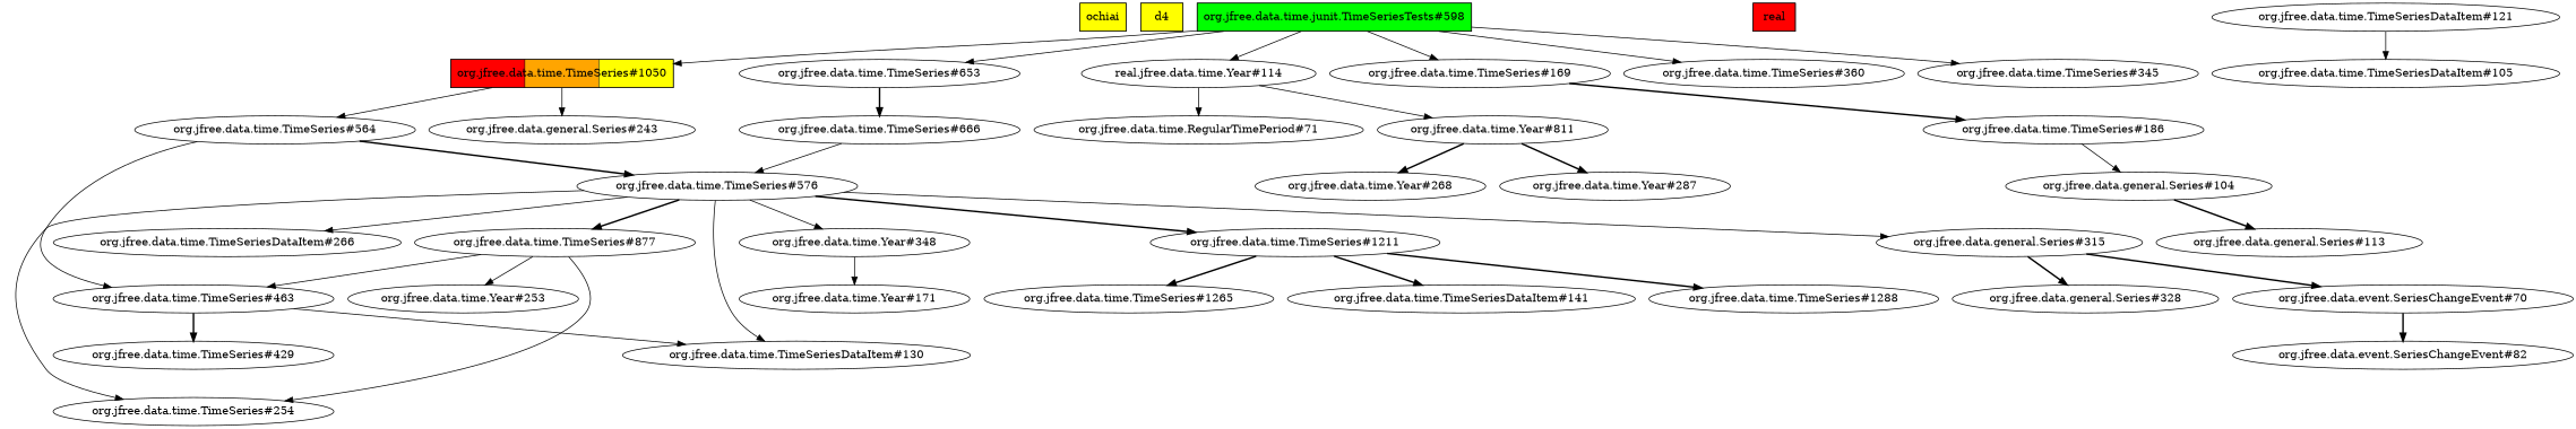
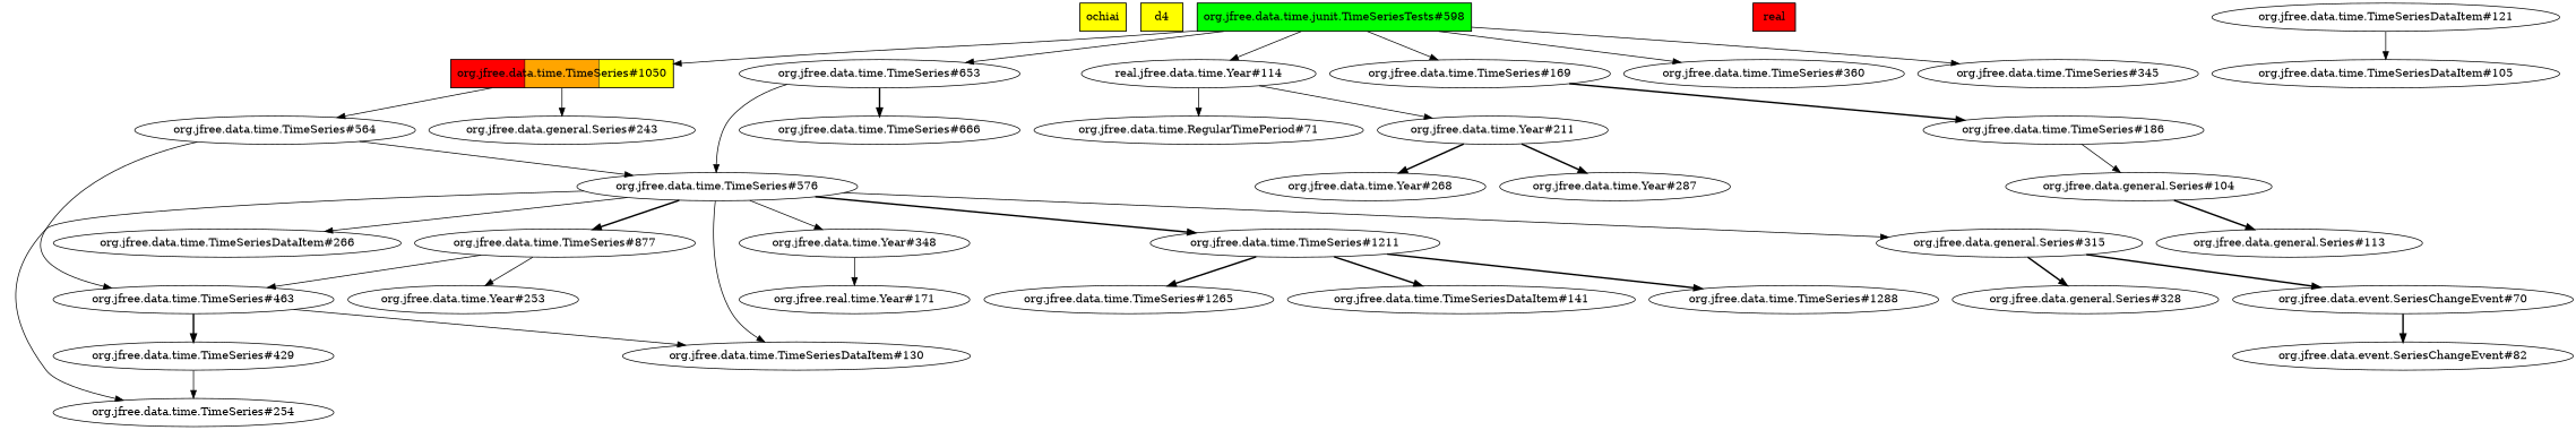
  digraph {
    ochiai [fillcolor=yellow shape=box style=striped]
    d4 [fillcolor=yellow shape=box style=striped]
    "org.jfree.data.time.TimeSeries#1050" [fillcolor="red:orange:yellow" shape=box style=striped]
    "org.jfree.data.general.Series#243"
    "org.jfree.data.time.TimeSeries#564"
    "org.jfree.data.time.TimeSeries#576"
    "org.jfree.data.time.TimeSeries#463"
    "org.jfree.data.time.junit.TimeSeriesTests#598" [fillcolor=green shape=box style=striped]
    n9 [label="real.jfree.data.time.Year#114"]
    "org.jfree.data.time.TimeSeries#653"
    "org.jfree.data.time.TimeSeries#169"
    "org.jfree.data.time.TimeSeries#360"
    "org.jfree.data.time.TimeSeries#345"
-   "org.jfree.data.time.Year#211" [label="org.jfree.data.time.Year#811"]
+   "org.jfree.data.time.Year#211"
    "org.jfree.data.time.RegularTimePeriod#71"
    "org.jfree.data.time.TimeSeries#666"
    "org.jfree.data.time.TimeSeries#186"
    real [fillcolor=red shape=box style=striped]
    "org.jfree.data.time.Year#287"
    "org.jfree.data.time.Year#268"
    "org.jfree.data.time.TimeSeriesDataItem#266"
    "org.jfree.data.time.TimeSeries#1211"
    "org.jfree.data.general.Series#315"
    "org.jfree.data.time.TimeSeriesDataItem#130"
    "org.jfree.data.time.TimeSeries#877"
    "org.jfree.data.time.Year#348"
    "org.jfree.data.time.TimeSeries#254"
    "org.jfree.data.time.TimeSeries#1288"
    "org.jfree.data.time.TimeSeries#1265"
    "org.jfree.data.time.TimeSeriesDataItem#141"
    "org.jfree.data.general.Series#328"
    "org.jfree.data.event.SeriesChangeEvent#70"
    "org.jfree.data.time.TimeSeries#429"
    "org.jfree.data.time.Year#253"
-   "org.jfree.data.time.Year#171"
+   "org.jfree.data.time.Year#171" [label="org.jfree.real.time.Year#171"]
    "org.jfree.data.event.SeriesChangeEvent#82"
    "org.jfree.data.general.Series#104"
    "org.jfree.data.general.Series#113"
    "org.jfree.data.time.TimeSeriesDataItem#121"
    "org.jfree.data.time.TimeSeriesDataItem#105"
    "org.jfree.data.time.TimeSeries#1050" -> "org.jfree.data.general.Series#243"
    "org.jfree.data.time.TimeSeries#1050" -> "org.jfree.data.time.TimeSeries#564"
-   "org.jfree.data.time.TimeSeries#564" -> "org.jfree.data.time.TimeSeries#576" [style=bold]
+   "org.jfree.data.time.TimeSeries#564" -> "org.jfree.data.time.TimeSeries#576"
    "org.jfree.data.time.TimeSeries#564" -> "org.jfree.data.time.TimeSeries#463"
    "org.jfree.data.time.TimeSeries#576" -> "org.jfree.data.time.TimeSeriesDataItem#266"
    "org.jfree.data.time.TimeSeries#576" -> "org.jfree.data.time.TimeSeries#1211" [style=bold]
    "org.jfree.data.time.TimeSeries#576" -> "org.jfree.data.general.Series#315"
    "org.jfree.data.time.TimeSeries#576" -> "org.jfree.data.time.TimeSeriesDataItem#130"
    "org.jfree.data.time.TimeSeries#576" -> "org.jfree.data.time.TimeSeries#877" [style=bold]
    "org.jfree.data.time.TimeSeries#576" -> "org.jfree.data.time.Year#348"
    "org.jfree.data.time.TimeSeries#576" -> "org.jfree.data.time.TimeSeries#254"
    "org.jfree.data.time.TimeSeries#463" -> "org.jfree.data.time.TimeSeriesDataItem#130"
    "org.jfree.data.time.TimeSeries#463" -> "org.jfree.data.time.TimeSeries#429" [style=bold]
    "org.jfree.data.time.junit.TimeSeriesTests#598" -> "org.jfree.data.time.TimeSeries#1050"
    "org.jfree.data.time.junit.TimeSeriesTests#598" -> n9
    "org.jfree.data.time.junit.TimeSeriesTests#598" -> "org.jfree.data.time.TimeSeries#653"
    "org.jfree.data.time.junit.TimeSeriesTests#598" -> "org.jfree.data.time.TimeSeries#169"
    "org.jfree.data.time.junit.TimeSeriesTests#598" -> "org.jfree.data.time.TimeSeries#360"
    "org.jfree.data.time.junit.TimeSeriesTests#598" -> "org.jfree.data.time.TimeSeries#345"
    n9 -> "org.jfree.data.time.Year#211"
    n9 -> "org.jfree.data.time.RegularTimePeriod#71"
    "org.jfree.data.time.TimeSeries#653" -> "org.jfree.data.time.TimeSeries#666" [style=bold]
    "org.jfree.data.time.TimeSeries#169" -> "org.jfree.data.time.TimeSeries#186" [style=bold]
    "org.jfree.data.time.Year#211" -> "org.jfree.data.time.Year#287" [style=bold]
    "org.jfree.data.time.Year#211" -> "org.jfree.data.time.Year#268" [style=bold]
-   "org.jfree.data.time.TimeSeries#666" -> "org.jfree.data.time.TimeSeries#576"
+   "org.jfree.data.time.TimeSeries#653" -> "org.jfree.data.time.TimeSeries#576"
    "org.jfree.data.time.TimeSeries#186" -> "org.jfree.data.general.Series#104"
    "org.jfree.data.time.TimeSeries#1211" -> "org.jfree.data.time.TimeSeries#1288" [style=bold]
    "org.jfree.data.time.TimeSeries#1211" -> "org.jfree.data.time.TimeSeries#1265" [style=bold]
    "org.jfree.data.time.TimeSeries#1211" -> "org.jfree.data.time.TimeSeriesDataItem#141" [style=bold]
    "org.jfree.data.general.Series#315" -> "org.jfree.data.general.Series#328" [style=bold]
    "org.jfree.data.general.Series#315" -> "org.jfree.data.event.SeriesChangeEvent#70" [style=bold]
    "org.jfree.data.time.TimeSeries#877" -> "org.jfree.data.time.TimeSeries#463"
-   "org.jfree.data.time.TimeSeries#877" -> "org.jfree.data.time.TimeSeries#254"
+   "org.jfree.data.time.TimeSeries#429" -> "org.jfree.data.time.TimeSeries#254"
    "org.jfree.data.time.TimeSeries#877" -> "org.jfree.data.time.Year#253"
    "org.jfree.data.time.Year#348" -> "org.jfree.data.time.Year#171"
    "org.jfree.data.event.SeriesChangeEvent#70" -> "org.jfree.data.event.SeriesChangeEvent#82" [style=bold]
    "org.jfree.data.general.Series#104" -> "org.jfree.data.general.Series#113" [style=bold]
    "org.jfree.data.time.TimeSeriesDataItem#121" -> "org.jfree.data.time.TimeSeriesDataItem#105"
  }
